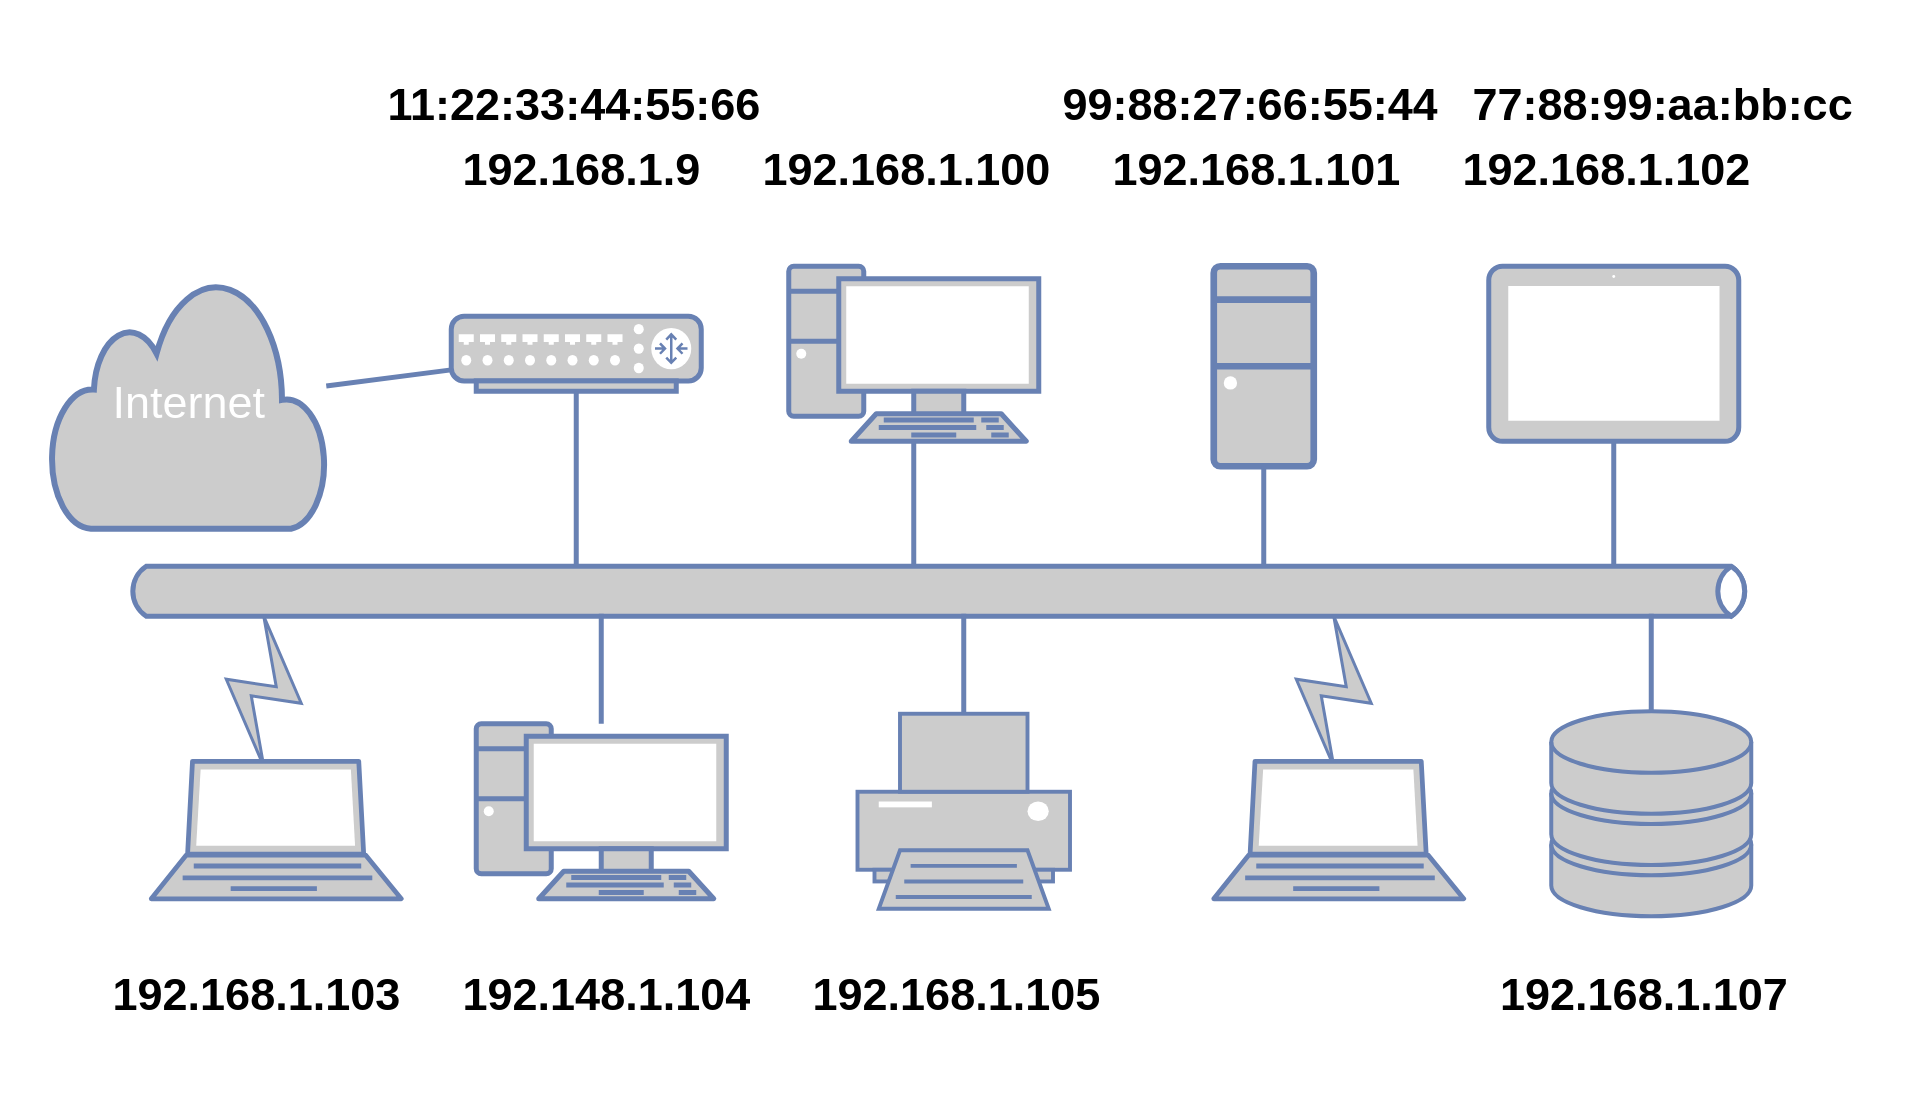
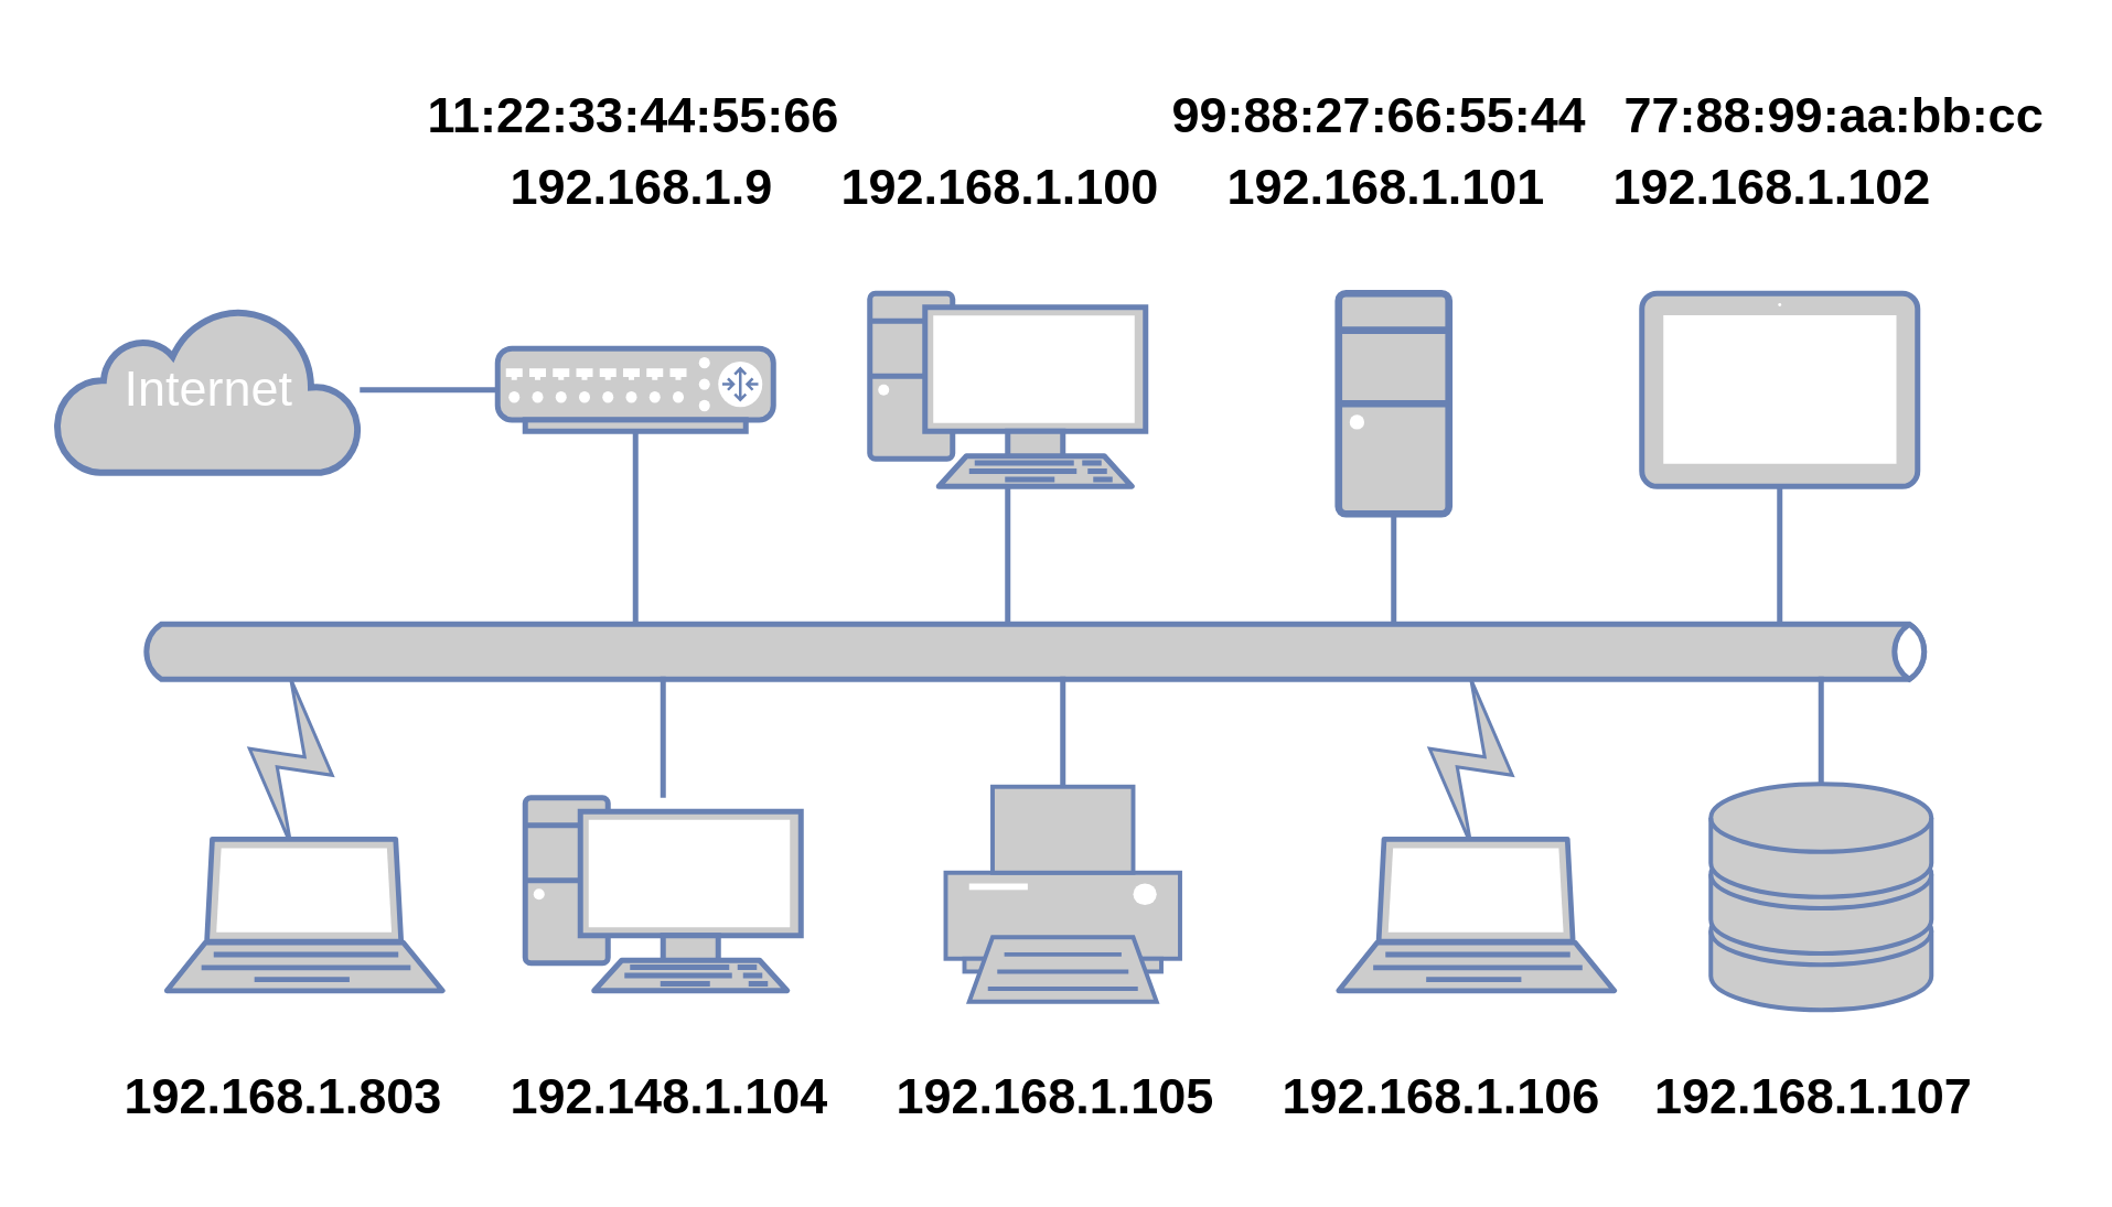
  <mxCell id="0" />
  <mxCell id="1" parent="0" />
  <mxCell id="2" value="" style="fontColor=#0066CC;verticalAlign=top;verticalLabelPosition=bottom;labelPosition=center;align=center;html=1;outlineConnect=0;fillColor=#CCCCCC;strokeColor=#6881B3;gradientColor=none;gradientDirection=north;strokeWidth=2;shape=mxgraph.networks.comm_link;" vertex="1" parent="1"><mxGeometry x="90" y="246" width="30" height="60" as="geometry" /></mxCell>
  <mxCell id="3" value="" style="fontColor=#0066CC;verticalAlign=top;verticalLabelPosition=bottom;labelPosition=center;align=center;html=1;outlineConnect=0;fillColor=#CCCCCC;strokeColor=#6881B3;gradientColor=none;gradientDirection=north;strokeWidth=2;shape=mxgraph.networks.comm_link;" vertex="1" parent="1"><mxGeometry x="518" y="246" width="30" height="60" as="geometry" /></mxCell>
  <mxCell id="4" value="" style="fontColor=#0066CC;verticalAlign=top;verticalLabelPosition=bottom;labelPosition=center;align=center;html=1;outlineConnect=0;fillColor=#CCCCCC;strokeColor=#6881B3;gradientColor=none;gradientDirection=north;strokeWidth=2;shape=mxgraph.networks.pc;" vertex="1" parent="1"><mxGeometry x="315" y="106" width="100" height="70" as="geometry" /></mxCell>
  <mxCell id="5" value="" style="fontColor=#0066CC;verticalAlign=top;verticalLabelPosition=bottom;labelPosition=center;align=center;html=1;outlineConnect=0;fillColor=#CCCCCC;strokeColor=#6881B3;gradientColor=none;gradientDirection=north;strokeWidth=2;shape=mxgraph.networks.desktop_pc;" vertex="1" parent="1"><mxGeometry x="485" y="106" width="40" height="80" as="geometry" /></mxCell>
  <mxCell id="6" value="" style="fontColor=#0066CC;verticalAlign=top;verticalLabelPosition=bottom;labelPosition=center;align=center;html=1;outlineConnect=0;fillColor=#CCCCCC;strokeColor=#6881B3;gradientColor=none;gradientDirection=north;strokeWidth=2;shape=mxgraph.networks.router;" vertex="1" parent="1"><mxGeometry x="180" y="126" width="100" height="30" as="geometry" /></mxCell>
  <mxCell id="7" value="" style="fontColor=#0066CC;verticalAlign=top;verticalLabelPosition=bottom;labelPosition=center;align=center;html=1;outlineConnect=0;fillColor=#CCCCCC;strokeColor=#6881B3;gradientColor=none;gradientDirection=north;strokeWidth=2;shape=mxgraph.networks.laptop;" vertex="1" parent="1"><mxGeometry x="60" y="304" width="100" height="55" as="geometry" /></mxCell>
  <mxCell id="8" value="" style="fontColor=#0066CC;verticalAlign=top;verticalLabelPosition=bottom;labelPosition=center;align=center;html=1;outlineConnect=0;fillColor=#CCCCCC;strokeColor=#6881B3;gradientColor=none;gradientDirection=north;strokeWidth=2;shape=mxgraph.networks.pc;" vertex="1" parent="1"><mxGeometry x="190" y="289" width="100" height="70" as="geometry" /></mxCell>
  <mxCell id="9" value="" style="html=1;fillColor=#CCCCCC;strokeColor=#6881B3;gradientColor=none;gradientDirection=north;strokeWidth=2;shape=mxgraph.networks.bus;gradientColor=none;gradientDirection=north;fontColor=#ffffff;perimeter=backbonePerimeter;backboneSize=20;" vertex="1" parent="1"><mxGeometry x="50" y="226" width="650" height="20" as="geometry" /></mxCell>
  <mxCell id="10" value="" style="strokeColor=#6881B3;edgeStyle=none;rounded=0;endArrow=none;html=1;strokeWidth=2;" edge="1" target="9" parent="1" source="6"><mxGeometry relative="1" as="geometry"><mxPoint x="90" y="166" as="sourcePoint" /></mxGeometry></mxCell>
  <mxCell id="11" value="" style="strokeColor=#6881B3;edgeStyle=none;rounded=0;endArrow=none;html=1;strokeWidth=2;" edge="1" target="9" parent="1" source="4"><mxGeometry relative="1" as="geometry"><mxPoint x="150" y="166" as="sourcePoint" /></mxGeometry></mxCell>
  <mxCell id="12" value="" style="strokeColor=#6881B3;edgeStyle=none;rounded=0;endArrow=none;html=1;strokeWidth=2;" edge="1" target="9" parent="1" source="5"><mxGeometry relative="1" as="geometry"><mxPoint x="210" y="166" as="sourcePoint" /></mxGeometry></mxCell>
  <mxCell id="13" value="" style="strokeColor=#6881B3;edgeStyle=none;rounded=0;endArrow=none;html=1;strokeWidth=2;" edge="1" target="9" parent="1" source="17"><mxGeometry relative="1" as="geometry"><mxPoint x="270" y="166" as="sourcePoint" /></mxGeometry></mxCell>
  <mxCell id="14" value="" style="strokeColor=#6881B3;edgeStyle=none;rounded=0;endArrow=none;html=1;strokeWidth=2;" edge="1" target="9" parent="1" source="30"><mxGeometry relative="1" as="geometry"><mxPoint x="90" y="306" as="sourcePoint" /></mxGeometry></mxCell>
  <mxCell id="15" value="" style="strokeColor=#6881B3;edgeStyle=none;rounded=0;endArrow=none;html=1;strokeWidth=2;" edge="1" target="9" parent="1" source="19"><mxGeometry relative="1" as="geometry"><mxPoint x="150" y="306" as="sourcePoint" /></mxGeometry></mxCell>
  <mxCell id="16" value="" style="strokeColor=#6881B3;edgeStyle=none;rounded=0;endArrow=none;html=1;strokeWidth=2;" edge="1" target="9" parent="1" source="8"><mxGeometry relative="1" as="geometry"><mxPoint x="210" y="306" as="sourcePoint" /></mxGeometry></mxCell>
  <mxCell id="17" value="" style="fontColor=#0066CC;verticalAlign=top;verticalLabelPosition=bottom;labelPosition=center;align=center;html=1;outlineConnect=0;fillColor=#CCCCCC;strokeColor=#6881B3;gradientColor=none;gradientDirection=north;strokeWidth=2;shape=mxgraph.networks.tablet;" vertex="1" parent="1"><mxGeometry x="595" y="106" width="100" height="70" as="geometry" /></mxCell>
  <mxCell id="18" value="" style="fontColor=#0066CC;verticalAlign=top;verticalLabelPosition=bottom;labelPosition=center;align=center;html=1;outlineConnect=0;fillColor=#CCCCCC;strokeColor=#6881B3;gradientColor=none;gradientDirection=north;strokeWidth=2;shape=mxgraph.networks.laptop;" vertex="1" parent="1"><mxGeometry x="485" y="304" width="100" height="55" as="geometry" /></mxCell>
  <mxCell id="19" value="" style="fontColor=#0066CC;verticalAlign=top;verticalLabelPosition=bottom;labelPosition=center;align=center;html=1;outlineConnect=0;fillColor=#CCCCCC;strokeColor=#6881B3;gradientColor=none;gradientDirection=north;strokeWidth=2;shape=mxgraph.networks.printer;" vertex="1" parent="1"><mxGeometry x="342.5" y="285" width="85" height="78" as="geometry" /></mxCell>
- <mxCell id="20" value="&lt;font style=&quot;font-size: 18px;&quot;&gt;Internet&lt;/font&gt;" style="html=1;outlineConnect=0;fillColor=#CCCCCC;strokeColor=#6881B3;gradientColor=none;gradientDirection=north;strokeWidth=2;shape=mxgraph.networks.cloud;fontColor=#ffffff;" vertex="1" parent="1"><mxGeometry x="20" y="111" width="110" height="100" as="geometry" /></mxCell>
+ <mxCell id="20" value="&lt;font style=&quot;font-size: 18px;&quot;&gt;Internet&lt;/font&gt;" style="html=1;outlineConnect=0;fillColor=#CCCCCC;strokeColor=#6881B3;gradientColor=none;gradientDirection=north;strokeWidth=2;shape=mxgraph.networks.cloud;fontColor=#ffffff;" vertex="1" parent="1"><mxGeometry x="20" y="111" width="110" height="60" as="geometry" /></mxCell>
  <mxCell id="21" value="" style="strokeColor=#6881B3;edgeStyle=none;rounded=0;endArrow=none;html=1;strokeWidth=2;" edge="1" target="20" parent="1" source="6"><mxGeometry relative="1" as="geometry"><mxPoint x="195" y="16" as="sourcePoint" /><mxPoint x="195" y="-45" as="targetPoint" /></mxGeometry></mxCell>
  <mxCell id="22" value="&lt;h1&gt;&lt;font style=&quot;font-size: 18px;&quot;&gt;192.168.1.9&lt;/font&gt;&lt;/h1&gt;" style="text;html=1;strokeColor=none;fillColor=none;spacing=5;spacingTop=-20;whiteSpace=wrap;overflow=hidden;rounded=0;" vertex="1" parent="1"><mxGeometry x="180" y="46" width="110" height="40" as="geometry" /></mxCell>
  <mxCell id="23" value="&lt;h1&gt;&lt;font style=&quot;font-size: 18px;&quot;&gt;192.168.1.100&lt;/font&gt;&lt;/h1&gt;" style="text;html=1;strokeColor=none;fillColor=none;spacing=5;spacingTop=-20;whiteSpace=wrap;overflow=hidden;rounded=0;" vertex="1" parent="1"><mxGeometry x="300" y="46" width="130" height="40" as="geometry" /></mxCell>
  <mxCell id="24" value="&lt;h1&gt;&lt;font style=&quot;font-size: 18px;&quot;&gt;192.168.1.101&lt;/font&gt;&lt;/h1&gt;" style="text;html=1;strokeColor=none;fillColor=none;spacing=5;spacingTop=-20;whiteSpace=wrap;overflow=hidden;rounded=0;" vertex="1" parent="1"><mxGeometry x="440" y="46" width="130" height="40" as="geometry" /></mxCell>
  <mxCell id="25" value="&lt;h1&gt;&lt;font style=&quot;font-size: 18px;&quot;&gt;192.168.1.102&lt;/font&gt;&lt;/h1&gt;" style="text;html=1;strokeColor=none;fillColor=none;spacing=5;spacingTop=-20;whiteSpace=wrap;overflow=hidden;rounded=0;" vertex="1" parent="1"><mxGeometry x="580" y="46" width="130" height="40" as="geometry" /></mxCell>
- <mxCell id="26" value="&lt;h1&gt;&lt;font style=&quot;font-size: 18px;&quot;&gt;192.168.1.103&lt;/font&gt;&lt;/h1&gt;" style="text;html=1;strokeColor=none;fillColor=none;spacing=5;spacingTop=-20;whiteSpace=wrap;overflow=hidden;rounded=0;" vertex="1" parent="1"><mxGeometry x="40" y="376" width="130" height="40" as="geometry" /></mxCell>
+ <mxCell id="26" value="&lt;h1&gt;&lt;font style=&quot;font-size: 18px;&quot;&gt;192.168.1.803&lt;/font&gt;&lt;/h1&gt;" style="text;html=1;strokeColor=none;fillColor=none;spacing=5;spacingTop=-20;whiteSpace=wrap;overflow=hidden;rounded=0;" vertex="1" parent="1"><mxGeometry x="40" y="376" width="130" height="40" as="geometry" /></mxCell>
  <mxCell id="27" value="&lt;h1&gt;&lt;font style=&quot;font-size: 18px;&quot;&gt;192.148.1.104&lt;/font&gt;&lt;/h1&gt;" style="text;html=1;strokeColor=none;fillColor=none;spacing=5;spacingTop=-20;whiteSpace=wrap;overflow=hidden;rounded=0;" vertex="1" parent="1"><mxGeometry x="180" y="376" width="130" height="40" as="geometry" /></mxCell>
  <mxCell id="28" value="&lt;h1&gt;&lt;font style=&quot;font-size: 18px;&quot;&gt;192.168.1.105&lt;/font&gt;&lt;/h1&gt;" style="text;html=1;strokeColor=none;fillColor=none;spacing=5;spacingTop=-20;whiteSpace=wrap;overflow=hidden;rounded=0;" vertex="1" parent="1"><mxGeometry x="320" y="376" width="130" height="40" as="geometry" /></mxCell>
+ <mxCell id="29" value="&lt;h1&gt;&lt;font style=&quot;font-size: 18px;&quot;&gt;192.168.1.106&lt;/font&gt;&lt;/h1&gt;" style="text;html=1;strokeColor=none;fillColor=none;spacing=5;spacingTop=-20;whiteSpace=wrap;overflow=hidden;rounded=0;" vertex="1" parent="1"><mxGeometry x="460" y="376" width="130" height="40" as="geometry" /></mxCell>
  <mxCell id="30" value="" style="fontColor=#0066CC;verticalAlign=top;verticalLabelPosition=bottom;labelPosition=center;align=center;html=1;outlineConnect=0;fillColor=#CCCCCC;strokeColor=#6881B3;gradientColor=none;gradientDirection=north;strokeWidth=2;shape=mxgraph.networks.storage;" vertex="1" parent="1"><mxGeometry x="620" y="284" width="80" height="82" as="geometry" /></mxCell>
  <mxCell id="31" value="&lt;h1&gt;&lt;font style=&quot;font-size: 18px;&quot;&gt;192.168.1.107&lt;/font&gt;&lt;/h1&gt;" style="text;html=1;strokeColor=none;fillColor=none;spacing=5;spacingTop=-20;whiteSpace=wrap;overflow=hidden;rounded=0;" vertex="1" parent="1"><mxGeometry x="595" y="376" width="130" height="40" as="geometry" /></mxCell>
  <mxCell id="32" value="&lt;h1&gt;&lt;font style=&quot;font-size: 18px;&quot;&gt;11:22:33:44:55:66&lt;/font&gt;&lt;/h1&gt;" style="text;html=1;strokeColor=none;fillColor=none;spacing=5;spacingTop=-20;whiteSpace=wrap;overflow=hidden;rounded=0;" vertex="1" parent="1"><mxGeometry x="150" y="20" width="160" height="40" as="geometry" /></mxCell>
  <mxCell id="33" value="&lt;h1&gt;&lt;font style=&quot;font-size: 18px;&quot;&gt;77:88:99:aa:bb:cc&lt;/font&gt;&lt;/h1&gt;" style="text;html=1;strokeColor=none;fillColor=none;spacing=5;spacingTop=-20;whiteSpace=wrap;overflow=hidden;rounded=0;" vertex="1" parent="1"><mxGeometry x="584" y="20" width="160" height="40" as="geometry" /></mxCell>
  <mxCell id="34" value="&lt;h1&gt;&lt;font style=&quot;font-size: 18px;&quot;&gt;99:88:27:66:55:44&lt;/font&gt;&lt;/h1&gt;" style="text;html=1;strokeColor=none;fillColor=none;spacing=5;spacingTop=-20;whiteSpace=wrap;overflow=hidden;rounded=0;" vertex="1" parent="1"><mxGeometry x="420" y="20" width="160" height="40" as="geometry" /></mxCell>
